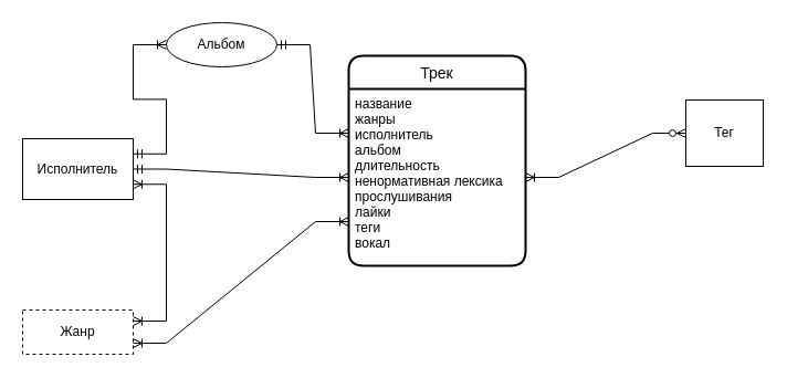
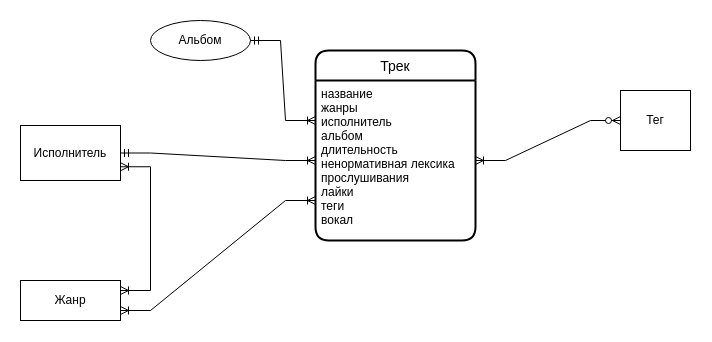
  <mxCell id="0" />
  <mxCell id="1" parent="0" />
- <mxCell id="2" value="Жанр" style="whiteSpace=wrap;html=1;align=center;dashed=1;" vertex="1" parent="1"><mxGeometry x="20" y="280" width="100" height="40" as="geometry" /></mxCell>
+ <mxCell id="2" value="Жанр" style="whiteSpace=wrap;html=1;align=center;" vertex="1" parent="1"><mxGeometry x="20" y="280" width="100" height="40" as="geometry" /></mxCell>
  <mxCell id="3" value="Тег" style="whiteSpace=wrap;html=1;align=center;" vertex="1" parent="1"><mxGeometry x="620" y="90" width="70" height="60" as="geometry" /></mxCell>
  <mxCell id="4" value="Исполнитель" style="whiteSpace=wrap;html=1;align=center;" vertex="1" parent="1"><mxGeometry x="20" y="125" width="100" height="55" as="geometry" /></mxCell>
  <mxCell id="5" value="Альбом" style="ellipse;whiteSpace=wrap;html=1;align=center;" vertex="1" parent="1"><mxGeometry x="150" y="20" width="100" height="40" as="geometry" /></mxCell>
  <mxCell id="6" value="" style="edgeStyle=entityRelationEdgeStyle;fontSize=12;html=1;endArrow=ERoneToMany;startArrow=ERzeroToMany;rounded=0;entryX=1;entryY=0.5;entryDx=0;entryDy=0;exitX=0;exitY=0.5;exitDx=0;exitDy=0;" edge="1" parent="1" source="3" target="13"><mxGeometry width="100" height="100" relative="1" as="geometry"><mxPoint x="340" y="320" as="sourcePoint" /><mxPoint x="440" y="220" as="targetPoint" /></mxGeometry></mxCell>
  <mxCell id="7" value="" style="edgeStyle=entityRelationEdgeStyle;fontSize=12;html=1;endArrow=ERoneToMany;startArrow=ERmandOne;rounded=0;entryX=0;entryY=0.5;entryDx=0;entryDy=0;exitX=1;exitY=0.5;exitDx=0;exitDy=0;" edge="1" parent="1" source="4" target="13"><mxGeometry width="100" height="100" relative="1" as="geometry"><mxPoint x="170" y="150" as="sourcePoint" /><mxPoint x="440" y="220" as="targetPoint" /></mxGeometry></mxCell>
  <mxCell id="8" value="" style="edgeStyle=entityRelationEdgeStyle;fontSize=12;html=1;endArrow=ERoneToMany;startArrow=ERoneToMany;rounded=0;entryX=1;entryY=0.75;entryDx=0;entryDy=0;exitX=0;exitY=0.75;exitDx=0;exitDy=0;" edge="1" parent="1" source="13" target="2"><mxGeometry width="100" height="100" relative="1" as="geometry"><mxPoint x="340" y="320" as="sourcePoint" /><mxPoint x="440" y="220" as="targetPoint" /></mxGeometry></mxCell>
  <mxCell id="9" value="" style="edgeStyle=entityRelationEdgeStyle;fontSize=12;html=1;endArrow=ERoneToMany;startArrow=ERmandOne;rounded=0;exitX=1;exitY=0.5;exitDx=0;exitDy=0;entryX=0;entryY=0.25;entryDx=0;entryDy=0;" edge="1" parent="1" source="5" target="13"><mxGeometry width="100" height="100" relative="1" as="geometry"><mxPoint x="340" y="320" as="sourcePoint" /><mxPoint x="440" y="220" as="targetPoint" /></mxGeometry></mxCell>
- <mxCell id="10" value="" style="edgeStyle=entityRelationEdgeStyle;fontSize=12;html=1;endArrow=ERoneToMany;startArrow=ERmandOne;rounded=0;exitX=1;exitY=0.25;exitDx=0;exitDy=0;entryX=0;entryY=0.5;entryDx=0;entryDy=0;" edge="1" parent="1" source="4" target="5"><mxGeometry width="100" height="100" relative="1" as="geometry"><mxPoint x="340" y="320" as="sourcePoint" /><mxPoint x="440" y="220" as="targetPoint" /></mxGeometry></mxCell>
  <mxCell id="11" value="" style="edgeStyle=entityRelationEdgeStyle;fontSize=12;html=1;endArrow=ERoneToMany;startArrow=ERoneToMany;rounded=0;entryX=1;entryY=0.25;entryDx=0;entryDy=0;exitX=1;exitY=0.75;exitDx=0;exitDy=0;" edge="1" parent="1" source="4" target="2"><mxGeometry width="100" height="100" relative="1" as="geometry"><mxPoint x="170" y="160" as="sourcePoint" /><mxPoint x="440" y="220" as="targetPoint" /></mxGeometry></mxCell>
  <mxCell id="12" value="Трек" style="swimlane;childLayout=stackLayout;horizontal=1;startSize=30;horizontalStack=0;rounded=1;fontSize=14;fontStyle=0;strokeWidth=2;resizeParent=0;resizeLast=1;shadow=0;dashed=0;align=center;" vertex="1" parent="1"><mxGeometry x="315" y="50" width="160" height="190" as="geometry" /></mxCell>
  <mxCell id="13" value="название&#10;жанры&#10;исполнитель&#10;альбом&#10;длительность&#10;ненормативная лексика&#10;прослушивания&#10;лайки&#10;теги&#10;вокал" style="align=left;strokeColor=none;fillColor=none;spacingLeft=4;fontSize=12;verticalAlign=top;resizable=0;rotatable=0;part=1;" vertex="1" parent="12"><mxGeometry y="30" width="160" height="160" as="geometry" /></mxCell>
